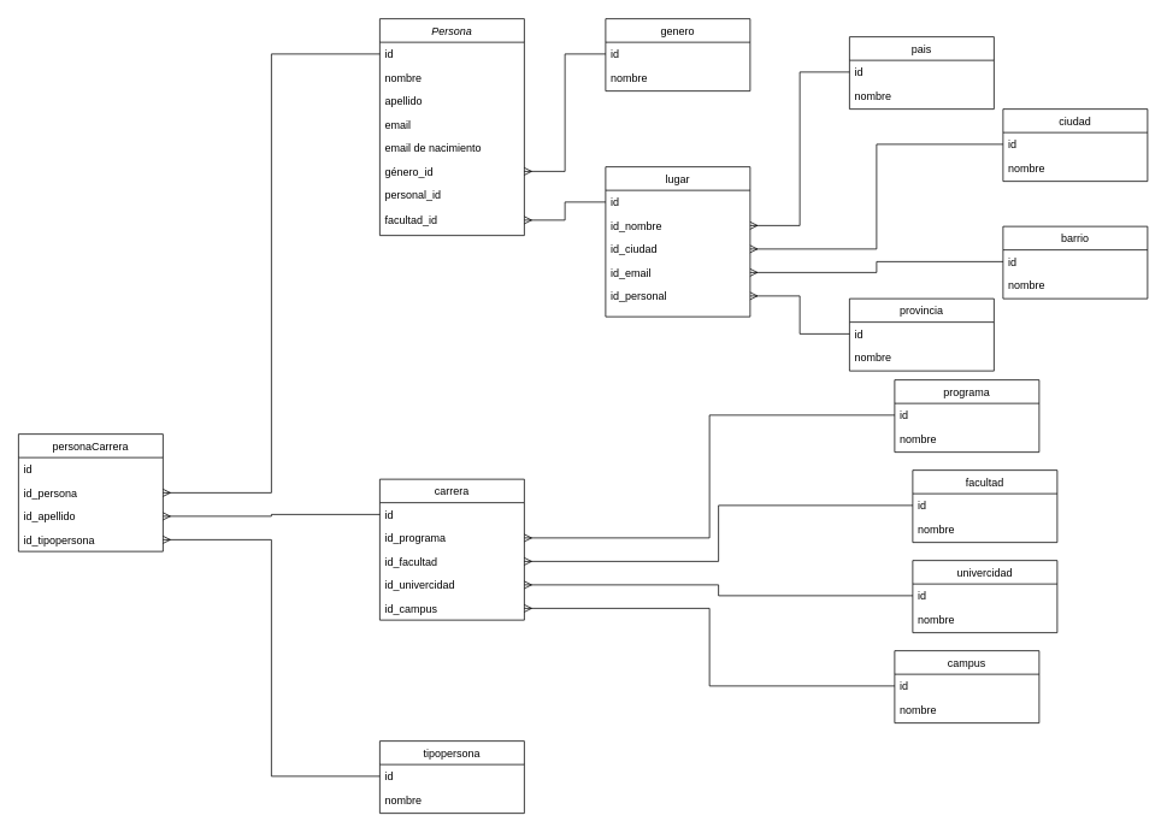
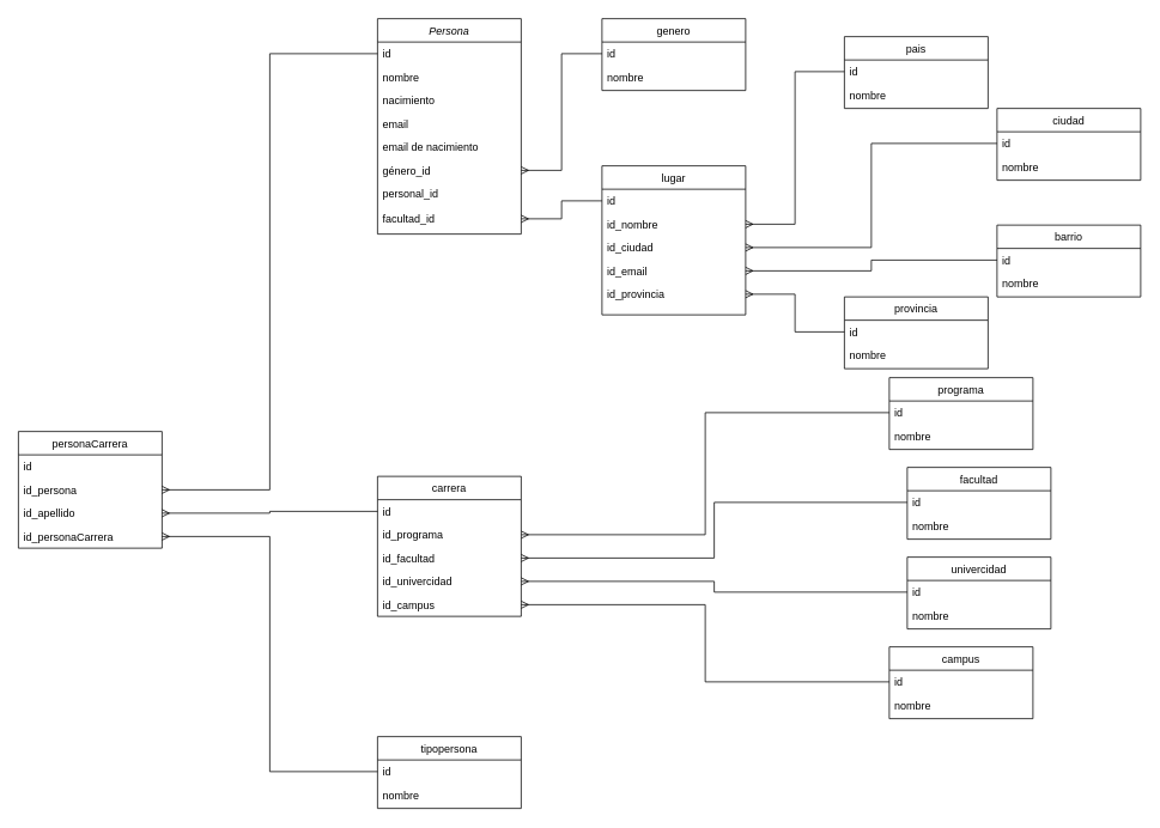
  <mxCell id="0" />
  <mxCell id="1" parent="0" />
  <mxCell id="2" value="Persona" style="swimlane;fontStyle=2;align=center;verticalAlign=top;childLayout=stackLayout;horizontal=1;startSize=26;horizontalStack=0;resizeParent=1;resizeLast=0;collapsible=1;marginBottom=0;rounded=0;shadow=0;strokeWidth=1;" parent="1" vertex="1"><mxGeometry x="420" y="20" width="160" height="240" as="geometry"><mxRectangle x="230" y="140" width="160" height="26" as="alternateBounds" /></mxGeometry></mxCell>
  <mxCell id="3" value="id" style="text;align=left;verticalAlign=top;spacingLeft=4;spacingRight=4;overflow=hidden;rotatable=0;points=[[0,0.5],[1,0.5]];portConstraint=eastwest;" parent="2" vertex="1"><mxGeometry y="26" width="160" height="26" as="geometry" /></mxCell>
  <mxCell id="4" value="nombre" style="text;align=left;verticalAlign=top;spacingLeft=4;spacingRight=4;overflow=hidden;rotatable=0;points=[[0,0.5],[1,0.5]];portConstraint=eastwest;rounded=0;shadow=0;html=0;" parent="2" vertex="1"><mxGeometry y="52" width="160" height="26" as="geometry" /></mxCell>
- <mxCell id="5" value="apellido" style="text;align=left;verticalAlign=top;spacingLeft=4;spacingRight=4;overflow=hidden;rotatable=0;points=[[0,0.5],[1,0.5]];portConstraint=eastwest;rounded=0;shadow=0;html=0;" parent="2" vertex="1"><mxGeometry y="78" width="160" height="26" as="geometry" /></mxCell>
+ <mxCell id="5" value="nacimiento" style="text;align=left;verticalAlign=top;spacingLeft=4;spacingRight=4;overflow=hidden;rotatable=0;points=[[0,0.5],[1,0.5]];portConstraint=eastwest;rounded=0;shadow=0;html=0;" parent="2" vertex="1"><mxGeometry y="78" width="160" height="26" as="geometry" /></mxCell>
  <mxCell id="6" value="email" style="text;align=left;verticalAlign=top;spacingLeft=4;spacingRight=4;overflow=hidden;rotatable=0;points=[[0,0.5],[1,0.5]];portConstraint=eastwest;rounded=0;shadow=0;html=0;" parent="2" vertex="1"><mxGeometry y="104" width="160" height="26" as="geometry" /></mxCell>
  <mxCell id="7" value="email de nacimiento" style="text;align=left;verticalAlign=top;spacingLeft=4;spacingRight=4;overflow=hidden;rotatable=0;points=[[0,0.5],[1,0.5]];portConstraint=eastwest;rounded=0;shadow=0;html=0;" parent="2" vertex="1"><mxGeometry y="130" width="160" height="26" as="geometry" /></mxCell>
  <mxCell id="8" value="género_id" style="text;align=left;verticalAlign=top;spacingLeft=4;spacingRight=4;overflow=hidden;rotatable=0;points=[[0,0.5],[1,0.5]];portConstraint=eastwest;rounded=0;shadow=0;html=0;" parent="2" vertex="1"><mxGeometry y="156" width="160" height="26" as="geometry" /></mxCell>
  <mxCell id="9" value="personal_id" style="text;align=left;verticalAlign=top;spacingLeft=4;spacingRight=4;overflow=hidden;rotatable=0;points=[[0,0.5],[1,0.5]];portConstraint=eastwest;rounded=0;shadow=0;html=0;" parent="2" vertex="1"><mxGeometry y="182" width="160" height="28" as="geometry" /></mxCell>
  <mxCell id="10" value="facultad_id" style="text;align=left;verticalAlign=top;spacingLeft=4;spacingRight=4;overflow=hidden;rotatable=0;points=[[0,0.5],[1,0.5]];portConstraint=eastwest;rounded=0;shadow=0;html=0;" parent="2" vertex="1"><mxGeometry y="210" width="160" height="26" as="geometry" /></mxCell>
  <mxCell id="11" value="lugar" style="swimlane;fontStyle=0;align=center;verticalAlign=top;childLayout=stackLayout;horizontal=1;startSize=26;horizontalStack=0;resizeParent=1;resizeLast=0;collapsible=1;marginBottom=0;rounded=0;shadow=0;strokeWidth=1;" parent="1" vertex="1"><mxGeometry y="184" width="160" height="166" as="geometry" x="670"><mxRectangle x="130" y="380" width="160" height="26" as="alternateBounds" /></mxGeometry></mxCell>
  <mxCell id="12" value="id" style="text;align=left;verticalAlign=top;spacingLeft=4;spacingRight=4;overflow=hidden;rotatable=0;points=[[0,0.5],[1,0.5]];portConstraint=eastwest;" parent="11" vertex="1"><mxGeometry y="26" width="160" height="26" as="geometry" /></mxCell>
  <mxCell id="13" value="id_nombre" style="text;align=left;verticalAlign=top;spacingLeft=4;spacingRight=4;overflow=hidden;rotatable=0;points=[[0,0.5],[1,0.5]];portConstraint=eastwest;rounded=0;shadow=0;html=0;" parent="11" vertex="1"><mxGeometry y="52" width="160" height="26" as="geometry" /></mxCell>
  <mxCell id="14" value="id_ciudad" style="text;align=left;verticalAlign=top;spacingLeft=4;spacingRight=4;overflow=hidden;rotatable=0;points=[[0,0.5],[1,0.5]];portConstraint=eastwest;rounded=0;shadow=0;html=0;" parent="11" vertex="1"><mxGeometry y="78" width="160" height="26" as="geometry" /></mxCell>
  <mxCell id="15" value="id_email" style="text;align=left;verticalAlign=top;spacingLeft=4;spacingRight=4;overflow=hidden;rotatable=0;points=[[0,0.5],[1,0.5]];portConstraint=eastwest;rounded=0;shadow=0;html=0;" parent="11" vertex="1"><mxGeometry y="104" width="160" height="26" as="geometry" /></mxCell>
- <mxCell id="16" value="id_personal" style="text;align=left;verticalAlign=top;spacingLeft=4;spacingRight=4;overflow=hidden;rotatable=0;points=[[0,0.5],[1,0.5]];portConstraint=eastwest;" parent="11" vertex="1"><mxGeometry y="130" width="160" height="26" as="geometry" /></mxCell>
+ <mxCell id="16" value="id_provincia" style="text;align=left;verticalAlign=top;spacingLeft=4;spacingRight=4;overflow=hidden;rotatable=0;points=[[0,0.5],[1,0.5]];portConstraint=eastwest;" parent="11" vertex="1"><mxGeometry y="130" width="160" height="26" as="geometry" /></mxCell>
  <mxCell id="17" style="edgeStyle=orthogonalEdgeStyle;rounded=0;orthogonalLoop=1;jettySize=auto;html=1;strokeWidth=1;endArrow=ERmany;endFill=0;" parent="1" source="19" target="8" edge="1"><mxGeometry relative="1" as="geometry" /></mxCell>
  <mxCell id="18" value="genero" style="swimlane;fontStyle=0;align=center;verticalAlign=top;childLayout=stackLayout;horizontal=1;startSize=26;horizontalStack=0;resizeParent=1;resizeLast=0;collapsible=1;marginBottom=0;rounded=0;shadow=0;strokeWidth=1;" parent="1" vertex="1"><mxGeometry y="20" width="160" height="80" as="geometry" x="670"><mxRectangle x="340" y="380" width="170" height="26" as="alternateBounds" /></mxGeometry></mxCell>
  <mxCell id="19" value="id" style="text;align=left;verticalAlign=top;spacingLeft=4;spacingRight=4;overflow=hidden;rotatable=0;points=[[0,0.5],[1,0.5]];portConstraint=eastwest;" parent="18" vertex="1"><mxGeometry y="26" width="160" height="26" as="geometry" /></mxCell>
  <mxCell id="20" value="nombre" style="text;align=left;verticalAlign=top;spacingLeft=4;spacingRight=4;overflow=hidden;rotatable=0;points=[[0,0.5],[1,0.5]];portConstraint=eastwest;" parent="18" vertex="1"><mxGeometry y="52" width="160" height="28" as="geometry" /></mxCell>
  <mxCell id="21" value="tipopersona" style="swimlane;fontStyle=0;align=center;verticalAlign=top;childLayout=stackLayout;horizontal=1;startSize=26;horizontalStack=0;resizeParent=1;resizeLast=0;collapsible=1;marginBottom=0;rounded=0;shadow=0;strokeWidth=1;" parent="1" vertex="1"><mxGeometry x="420" y="820" width="160" height="80" as="geometry"><mxRectangle x="340" y="380" width="170" height="26" as="alternateBounds" /></mxGeometry></mxCell>
  <mxCell id="22" value="id" style="text;align=left;verticalAlign=top;spacingLeft=4;spacingRight=4;overflow=hidden;rotatable=0;points=[[0,0.5],[1,0.5]];portConstraint=eastwest;" parent="21" vertex="1"><mxGeometry y="26" width="160" height="26" as="geometry" /></mxCell>
  <mxCell id="23" value="nombre" style="text;align=left;verticalAlign=top;spacingLeft=4;spacingRight=4;overflow=hidden;rotatable=0;points=[[0,0.5],[1,0.5]];portConstraint=eastwest;" parent="21" vertex="1"><mxGeometry y="52" width="160" height="26" as="geometry" /></mxCell>
  <mxCell id="24" value="pais" style="swimlane;fontStyle=0;align=center;verticalAlign=top;childLayout=stackLayout;horizontal=1;startSize=26;horizontalStack=0;resizeParent=1;resizeLast=0;collapsible=1;marginBottom=0;rounded=0;shadow=0;strokeWidth=1;" parent="1" vertex="1"><mxGeometry x="940" y="40" width="160" height="80" as="geometry"><mxRectangle x="340" y="380" width="170" height="26" as="alternateBounds" /></mxGeometry></mxCell>
  <mxCell id="25" value="id" style="text;align=left;verticalAlign=top;spacingLeft=4;spacingRight=4;overflow=hidden;rotatable=0;points=[[0,0.5],[1,0.5]];portConstraint=eastwest;" parent="24" vertex="1"><mxGeometry y="26" width="160" height="26" as="geometry" /></mxCell>
  <mxCell id="26" value="nombre" style="text;align=left;verticalAlign=top;spacingLeft=4;spacingRight=4;overflow=hidden;rotatable=0;points=[[0,0.5],[1,0.5]];portConstraint=eastwest;" parent="24" vertex="1"><mxGeometry y="52" width="160" height="26" as="geometry" /></mxCell>
  <mxCell id="27" value="ciudad" style="swimlane;fontStyle=0;align=center;verticalAlign=top;childLayout=stackLayout;horizontal=1;startSize=26;horizontalStack=0;resizeParent=1;resizeLast=0;collapsible=1;marginBottom=0;rounded=0;shadow=0;strokeWidth=1;" parent="1" vertex="1"><mxGeometry x="1110" y="120" width="160" height="80" as="geometry"><mxRectangle x="340" y="380" width="170" height="26" as="alternateBounds" /></mxGeometry></mxCell>
  <mxCell id="28" value="id" style="text;align=left;verticalAlign=top;spacingLeft=4;spacingRight=4;overflow=hidden;rotatable=0;points=[[0,0.5],[1,0.5]];portConstraint=eastwest;" parent="27" vertex="1"><mxGeometry y="26" width="160" height="26" as="geometry" /></mxCell>
  <mxCell id="29" value="nombre" style="text;align=left;verticalAlign=top;spacingLeft=4;spacingRight=4;overflow=hidden;rotatable=0;points=[[0,0.5],[1,0.5]];portConstraint=eastwest;" parent="27" vertex="1"><mxGeometry y="52" width="160" height="26" as="geometry" /></mxCell>
  <mxCell id="30" value="barrio" style="swimlane;fontStyle=0;align=center;verticalAlign=top;childLayout=stackLayout;horizontal=1;startSize=26;horizontalStack=0;resizeParent=1;resizeLast=0;collapsible=1;marginBottom=0;rounded=0;shadow=0;strokeWidth=1;" parent="1" vertex="1"><mxGeometry x="1110" y="250" width="160" height="80" as="geometry"><mxRectangle x="340" y="380" width="170" height="26" as="alternateBounds" /></mxGeometry></mxCell>
  <mxCell id="31" value="id" style="text;align=left;verticalAlign=top;spacingLeft=4;spacingRight=4;overflow=hidden;rotatable=0;points=[[0,0.5],[1,0.5]];portConstraint=eastwest;" parent="30" vertex="1"><mxGeometry y="26" width="160" height="26" as="geometry" /></mxCell>
  <mxCell id="32" value="nombre" style="text;align=left;verticalAlign=top;spacingLeft=4;spacingRight=4;overflow=hidden;rotatable=0;points=[[0,0.5],[1,0.5]];portConstraint=eastwest;" parent="30" vertex="1"><mxGeometry y="52" width="160" height="26" as="geometry" /></mxCell>
  <mxCell id="33" value="provincia" style="swimlane;fontStyle=0;align=center;verticalAlign=top;childLayout=stackLayout;horizontal=1;startSize=26;horizontalStack=0;resizeParent=1;resizeLast=0;collapsible=1;marginBottom=0;rounded=0;shadow=0;strokeWidth=1;" parent="1" vertex="1"><mxGeometry x="940" y="330" width="160" height="80" as="geometry"><mxRectangle x="340" y="380" width="170" height="26" as="alternateBounds" /></mxGeometry></mxCell>
  <mxCell id="34" value="id" style="text;align=left;verticalAlign=top;spacingLeft=4;spacingRight=4;overflow=hidden;rotatable=0;points=[[0,0.5],[1,0.5]];portConstraint=eastwest;" parent="33" vertex="1"><mxGeometry y="26" width="160" height="26" as="geometry" /></mxCell>
  <mxCell id="35" value="nombre" style="text;align=left;verticalAlign=top;spacingLeft=4;spacingRight=4;overflow=hidden;rotatable=0;points=[[0,0.5],[1,0.5]];portConstraint=eastwest;" parent="33" vertex="1"><mxGeometry y="52" width="160" height="26" as="geometry" /></mxCell>
  <mxCell id="36" value="programa" style="swimlane;fontStyle=0;align=center;verticalAlign=top;childLayout=stackLayout;horizontal=1;startSize=26;horizontalStack=0;resizeParent=1;resizeLast=0;collapsible=1;marginBottom=0;rounded=0;shadow=0;strokeWidth=1;" parent="1" vertex="1"><mxGeometry x="990" y="420" width="160" height="80" as="geometry"><mxRectangle x="340" y="380" width="170" height="26" as="alternateBounds" /></mxGeometry></mxCell>
  <mxCell id="37" value="id" style="text;align=left;verticalAlign=top;spacingLeft=4;spacingRight=4;overflow=hidden;rotatable=0;points=[[0,0.5],[1,0.5]];portConstraint=eastwest;" parent="36" vertex="1"><mxGeometry y="26" width="160" height="26" as="geometry" /></mxCell>
  <mxCell id="38" value="nombre" style="text;align=left;verticalAlign=top;spacingLeft=4;spacingRight=4;overflow=hidden;rotatable=0;points=[[0,0.5],[1,0.5]];portConstraint=eastwest;" parent="36" vertex="1"><mxGeometry y="52" width="160" height="26" as="geometry" /></mxCell>
  <mxCell id="39" value="univercidad" style="swimlane;fontStyle=0;align=center;verticalAlign=top;childLayout=stackLayout;horizontal=1;startSize=26;horizontalStack=0;resizeParent=1;resizeLast=0;collapsible=1;marginBottom=0;rounded=0;shadow=0;strokeWidth=1;" parent="1" vertex="1"><mxGeometry x="1010" y="620" width="160" height="80" as="geometry"><mxRectangle x="340" y="380" width="170" height="26" as="alternateBounds" /></mxGeometry></mxCell>
  <mxCell id="40" value="id" style="text;align=left;verticalAlign=top;spacingLeft=4;spacingRight=4;overflow=hidden;rotatable=0;points=[[0,0.5],[1,0.5]];portConstraint=eastwest;" parent="39" vertex="1"><mxGeometry y="26" width="160" height="26" as="geometry" /></mxCell>
  <mxCell id="41" value="nombre" style="text;align=left;verticalAlign=top;spacingLeft=4;spacingRight=4;overflow=hidden;rotatable=0;points=[[0,0.5],[1,0.5]];portConstraint=eastwest;" parent="39" vertex="1"><mxGeometry y="52" width="160" height="26" as="geometry" /></mxCell>
  <mxCell id="42" value="facultad" style="swimlane;fontStyle=0;align=center;verticalAlign=top;childLayout=stackLayout;horizontal=1;startSize=26;horizontalStack=0;resizeParent=1;resizeLast=0;collapsible=1;marginBottom=0;rounded=0;shadow=0;strokeWidth=1;" parent="1" vertex="1"><mxGeometry x="1010" y="520" width="160" height="80" as="geometry"><mxRectangle x="340" y="380" width="170" height="26" as="alternateBounds" /></mxGeometry></mxCell>
  <mxCell id="43" value="id" style="text;align=left;verticalAlign=top;spacingLeft=4;spacingRight=4;overflow=hidden;rotatable=0;points=[[0,0.5],[1,0.5]];portConstraint=eastwest;" parent="42" vertex="1"><mxGeometry y="26" width="160" height="26" as="geometry" /></mxCell>
  <mxCell id="44" value="nombre" style="text;align=left;verticalAlign=top;spacingLeft=4;spacingRight=4;overflow=hidden;rotatable=0;points=[[0,0.5],[1,0.5]];portConstraint=eastwest;" parent="42" vertex="1"><mxGeometry y="52" width="160" height="26" as="geometry" /></mxCell>
  <mxCell id="45" value="campus" style="swimlane;fontStyle=0;align=center;verticalAlign=top;childLayout=stackLayout;horizontal=1;startSize=26;horizontalStack=0;resizeParent=1;resizeLast=0;collapsible=1;marginBottom=0;rounded=0;shadow=0;strokeWidth=1;" parent="1" vertex="1"><mxGeometry x="990" y="720" width="160" height="80" as="geometry"><mxRectangle x="340" y="380" width="170" height="26" as="alternateBounds" /></mxGeometry></mxCell>
  <mxCell id="46" value="id" style="text;align=left;verticalAlign=top;spacingLeft=4;spacingRight=4;overflow=hidden;rotatable=0;points=[[0,0.5],[1,0.5]];portConstraint=eastwest;" parent="45" vertex="1"><mxGeometry y="26" width="160" height="26" as="geometry" /></mxCell>
  <mxCell id="47" value="nombre" style="text;align=left;verticalAlign=top;spacingLeft=4;spacingRight=4;overflow=hidden;rotatable=0;points=[[0,0.5],[1,0.5]];portConstraint=eastwest;" parent="45" vertex="1"><mxGeometry y="52" width="160" height="26" as="geometry" /></mxCell>
  <mxCell id="48" value="carrera" style="swimlane;fontStyle=0;align=center;verticalAlign=top;childLayout=stackLayout;horizontal=1;startSize=26;horizontalStack=0;resizeParent=1;resizeLast=0;collapsible=1;marginBottom=0;rounded=0;shadow=0;strokeWidth=1;" parent="1" vertex="1"><mxGeometry x="420" y="530" width="160" height="156" as="geometry"><mxRectangle x="130" y="380" width="160" height="26" as="alternateBounds" /></mxGeometry></mxCell>
  <mxCell id="49" value="id" style="text;align=left;verticalAlign=top;spacingLeft=4;spacingRight=4;overflow=hidden;rotatable=0;points=[[0,0.5],[1,0.5]];portConstraint=eastwest;" parent="48" vertex="1"><mxGeometry y="26" width="160" height="26" as="geometry" /></mxCell>
  <mxCell id="50" value="id_programa" style="text;align=left;verticalAlign=top;spacingLeft=4;spacingRight=4;overflow=hidden;rotatable=0;points=[[0,0.5],[1,0.5]];portConstraint=eastwest;rounded=0;shadow=0;html=0;" parent="48" vertex="1"><mxGeometry y="52" width="160" height="26" as="geometry" /></mxCell>
  <mxCell id="51" value="id_facultad" style="text;align=left;verticalAlign=top;spacingLeft=4;spacingRight=4;overflow=hidden;rotatable=0;points=[[0,0.5],[1,0.5]];portConstraint=eastwest;rounded=0;shadow=0;html=0;" parent="48" vertex="1"><mxGeometry y="78" width="160" height="26" as="geometry" /></mxCell>
  <mxCell id="52" value="id_univercidad" style="text;align=left;verticalAlign=top;spacingLeft=4;spacingRight=4;overflow=hidden;rotatable=0;points=[[0,0.5],[1,0.5]];portConstraint=eastwest;rounded=0;shadow=0;html=0;" parent="48" vertex="1"><mxGeometry y="104" width="160" height="26" as="geometry" /></mxCell>
  <mxCell id="53" value="id_campus" style="text;align=left;verticalAlign=top;spacingLeft=4;spacingRight=4;overflow=hidden;rotatable=0;points=[[0,0.5],[1,0.5]];portConstraint=eastwest;" parent="48" vertex="1"><mxGeometry y="130" width="160" height="26" as="geometry" /></mxCell>
  <mxCell id="54" value="personaCarrera" style="swimlane;fontStyle=0;align=center;verticalAlign=top;childLayout=stackLayout;horizontal=1;startSize=26;horizontalStack=0;resizeParent=1;resizeLast=0;collapsible=1;marginBottom=0;rounded=0;shadow=0;strokeWidth=1;" parent="1" vertex="1"><mxGeometry x="20" y="480" width="160" height="130" as="geometry"><mxRectangle x="130" y="380" width="160" height="26" as="alternateBounds" /></mxGeometry></mxCell>
  <mxCell id="55" value="id" style="text;align=left;verticalAlign=top;spacingLeft=4;spacingRight=4;overflow=hidden;rotatable=0;points=[[0,0.5],[1,0.5]];portConstraint=eastwest;" parent="54" vertex="1"><mxGeometry y="26" width="160" height="26" as="geometry" /></mxCell>
  <mxCell id="56" value="id_persona" style="text;align=left;verticalAlign=top;spacingLeft=4;spacingRight=4;overflow=hidden;rotatable=0;points=[[0,0.5],[1,0.5]];portConstraint=eastwest;rounded=0;shadow=0;html=0;" parent="54" vertex="1"><mxGeometry y="52" width="160" height="26" as="geometry" /></mxCell>
  <mxCell id="57" value="id_apellido" style="text;align=left;verticalAlign=top;spacingLeft=4;spacingRight=4;overflow=hidden;rotatable=0;points=[[0,0.5],[1,0.5]];portConstraint=eastwest;rounded=0;shadow=0;html=0;" parent="54" vertex="1"><mxGeometry y="78" width="160" height="26" as="geometry" /></mxCell>
- <mxCell id="58" value="id_tipopersona" style="text;align=left;verticalAlign=top;spacingLeft=4;spacingRight=4;overflow=hidden;rotatable=0;points=[[0,0.5],[1,0.5]];portConstraint=eastwest;rounded=0;shadow=0;html=0;" parent="54" vertex="1"><mxGeometry y="104" width="160" height="26" as="geometry" /></mxCell>
+ <mxCell id="58" value="id_personaCarrera" style="text;align=left;verticalAlign=top;spacingLeft=4;spacingRight=4;overflow=hidden;rotatable=0;points=[[0,0.5],[1,0.5]];portConstraint=eastwest;rounded=0;shadow=0;html=0;" parent="54" vertex="1"><mxGeometry y="104" width="160" height="26" as="geometry" /></mxCell>
  <mxCell id="59" style="edgeStyle=orthogonalEdgeStyle;rounded=0;orthogonalLoop=1;jettySize=auto;html=1;endArrow=ERmany;endFill=0;" parent="1" source="37" target="50" edge="1"><mxGeometry relative="1" as="geometry" /></mxCell>
  <mxCell id="60" style="edgeStyle=orthogonalEdgeStyle;rounded=0;orthogonalLoop=1;jettySize=auto;html=1;entryX=1;entryY=0.5;entryDx=0;entryDy=0;endArrow=ERmany;endFill=0;" parent="1" source="12" target="10" edge="1"><mxGeometry relative="1" as="geometry" /></mxCell>
  <mxCell id="61" style="edgeStyle=orthogonalEdgeStyle;rounded=0;orthogonalLoop=1;jettySize=auto;html=1;entryX=1;entryY=0.5;entryDx=0;entryDy=0;endArrow=ERmany;endFill=0;" parent="1" source="25" target="13" edge="1"><mxGeometry relative="1" as="geometry" /></mxCell>
  <mxCell id="62" style="edgeStyle=orthogonalEdgeStyle;rounded=0;orthogonalLoop=1;jettySize=auto;html=1;entryX=1;entryY=0.5;entryDx=0;entryDy=0;endArrow=ERmany;endFill=0;" parent="1" source="28" target="14" edge="1"><mxGeometry relative="1" as="geometry" /></mxCell>
  <mxCell id="63" style="edgeStyle=orthogonalEdgeStyle;rounded=0;orthogonalLoop=1;jettySize=auto;html=1;endArrow=ERmany;endFill=0;" parent="1" source="31" target="15" edge="1"><mxGeometry relative="1" as="geometry" /></mxCell>
  <mxCell id="64" style="edgeStyle=orthogonalEdgeStyle;rounded=0;orthogonalLoop=1;jettySize=auto;html=1;entryX=1;entryY=0.5;entryDx=0;entryDy=0;endArrow=ERmany;endFill=0;" parent="1" source="34" target="16" edge="1"><mxGeometry relative="1" as="geometry" /></mxCell>
  <mxCell id="65" style="edgeStyle=orthogonalEdgeStyle;rounded=0;orthogonalLoop=1;jettySize=auto;html=1;entryX=1;entryY=0.5;entryDx=0;entryDy=0;endArrow=ERmany;endFill=0;" parent="1" source="43" target="51" edge="1"><mxGeometry relative="1" as="geometry" /></mxCell>
  <mxCell id="66" style="edgeStyle=orthogonalEdgeStyle;rounded=0;orthogonalLoop=1;jettySize=auto;html=1;entryX=1;entryY=0.5;entryDx=0;entryDy=0;endArrow=ERmany;endFill=0;" parent="1" source="40" target="52" edge="1"><mxGeometry relative="1" as="geometry" /></mxCell>
  <mxCell id="67" style="edgeStyle=orthogonalEdgeStyle;rounded=0;orthogonalLoop=1;jettySize=auto;html=1;endArrow=ERmany;endFill=0;" parent="1" source="46" target="53" edge="1"><mxGeometry relative="1" as="geometry" /></mxCell>
  <mxCell id="68" style="edgeStyle=orthogonalEdgeStyle;rounded=0;orthogonalLoop=1;jettySize=auto;html=1;endArrow=ERmany;endFill=0;" parent="1" source="3" target="56" edge="1"><mxGeometry relative="1" as="geometry" /></mxCell>
  <mxCell id="69" style="edgeStyle=orthogonalEdgeStyle;rounded=0;orthogonalLoop=1;jettySize=auto;html=1;entryX=1;entryY=0.5;entryDx=0;entryDy=0;endArrow=ERmany;endFill=0;" parent="1" source="49" target="57" edge="1"><mxGeometry relative="1" as="geometry" /></mxCell>
  <mxCell id="70" style="edgeStyle=orthogonalEdgeStyle;rounded=0;orthogonalLoop=1;jettySize=auto;html=1;entryX=1;entryY=0.5;entryDx=0;entryDy=0;endArrow=ERmany;endFill=0;" parent="1" source="22" target="58" edge="1"><mxGeometry relative="1" as="geometry" /></mxCell>
